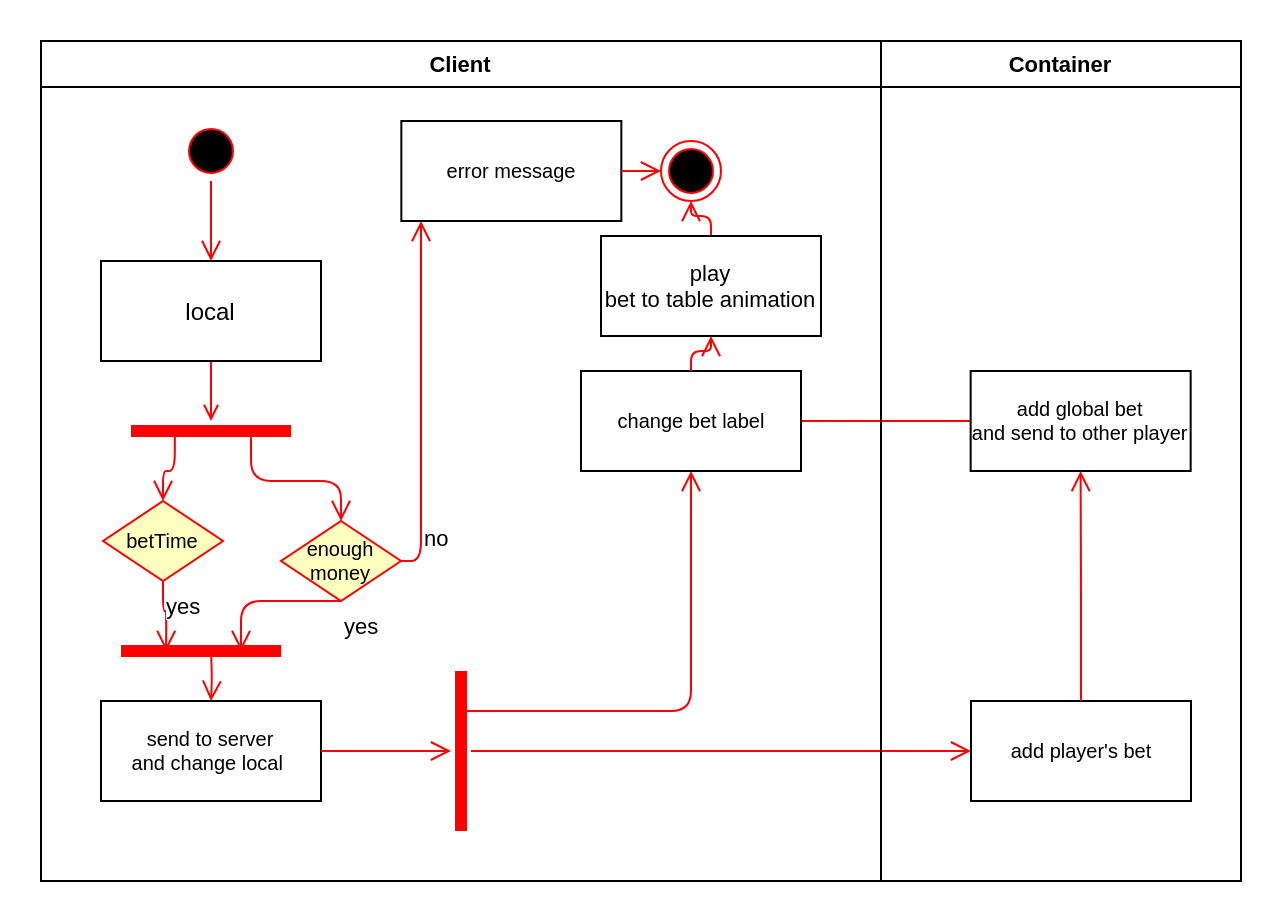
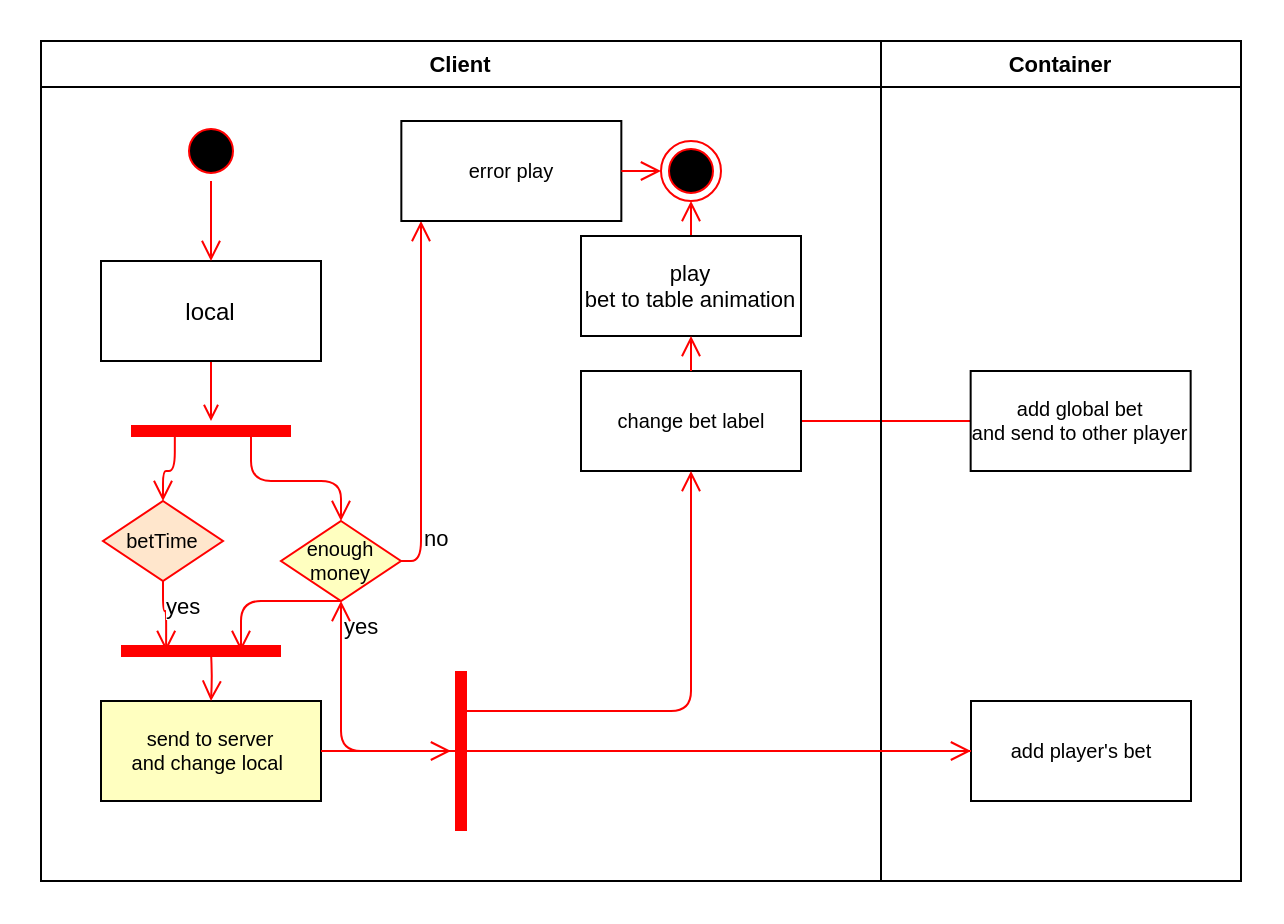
  <mxCell id="0" />
  <mxCell id="1" parent="0" />
  <mxCell id="2" value="" style="edgeStyle=orthogonalEdgeStyle;html=1;verticalAlign=bottom;endArrow=open;endSize=8;strokeColor=#ff0000;fontSize=10;entryX=0;entryY=0.5;entryDx=0;entryDy=0;" edge="1" source="23" parent="1" target="31"><mxGeometry relative="1" as="geometry"><mxPoint x="250" y="375" as="targetPoint" /><mxPoint x="220.095" y="355.048" as="sourcePoint" /><Array as="points" /></mxGeometry></mxCell>
  <mxCell id="3" style="edgeStyle=orthogonalEdgeStyle;orthogonalLoop=1;jettySize=auto;html=1;endArrow=none;endSize=8;strokeColor=#ff0000;fontSize=10;align=left;" edge="1" parent="1" source="32" target="25"><mxGeometry relative="1" as="geometry" /></mxCell>
  <mxCell id="4" value="Client" style="swimlane;fillColor=#ffffff;gradientColor=none;fontSize=11;align=center;html=0;" vertex="1" parent="1"><mxGeometry x="20" y="20" width="420" height="420" as="geometry" /></mxCell>
  <mxCell id="5" value="" style="endArrow=open;strokeColor=#FF0000;endFill=1;rounded=0;" parent="4" source="7" edge="1"><mxGeometry relative="1" as="geometry"><mxPoint x="85" y="190" as="targetPoint" /></mxGeometry></mxCell>
  <mxCell id="6" value="" style="ellipse;shape=startState;fillColor=#000000;strokeColor=#ff0000;" parent="4" vertex="1"><mxGeometry x="70" y="40" width="30" height="30" as="geometry" /></mxCell>
  <mxCell id="7" value="local" style="" parent="4" vertex="1"><mxGeometry x="30" y="110" width="110" height="50" as="geometry" /></mxCell>
  <mxCell id="8" value="" style="edgeStyle=elbowEdgeStyle;elbow=horizontal;verticalAlign=bottom;endArrow=open;endSize=8;strokeColor=#FF0000;endFill=1;rounded=0;" parent="4" source="6" target="7" edge="1"><mxGeometry x="70" y="40" as="geometry"><mxPoint x="85" y="110" as="targetPoint" /></mxGeometry></mxCell>
- <mxCell id="9" value="send to server&#10;and change local " style="fontSize=10;" parent="4" vertex="1"><mxGeometry x="30" y="330" width="110" height="50" as="geometry" /></mxCell>
- <mxCell id="10" value="betTime" style="rhombus;fillColor=#ffffc0;strokeColor=#ff0000;fontSize=10;align=center;fontStyle=0;horizontal=1;verticalAlign=middle;" vertex="1" parent="4"><mxGeometry x="31" y="230" width="60" height="40" as="geometry" /></mxCell>
+ <mxCell id="9" value="send to server&#10;and change local " style="fontSize=10;fillColor=#ffffc0;" parent="4" vertex="1"><mxGeometry x="30" y="330" width="110" height="50" as="geometry" /></mxCell>
+ <mxCell id="10" value="betTime" style="rhombus;fillColor=#ffe6cc;strokeColor=#ff0000;fontSize=10;align=center;fontStyle=0;horizontal=1;verticalAlign=middle;" vertex="1" parent="4"><mxGeometry x="31" y="230" width="60" height="40" as="geometry" /></mxCell>
  <mxCell id="11" value="" style="shape=line;html=1;strokeWidth=6;strokeColor=#ff0000;" vertex="1" parent="4"><mxGeometry x="45" y="190" width="80" height="10" as="geometry" /></mxCell>
  <mxCell id="12" value="" style="edgeStyle=orthogonalEdgeStyle;html=1;verticalAlign=bottom;endArrow=open;endSize=8;strokeColor=#ff0000;entryX=0.5;entryY=0;entryDx=0;entryDy=0;exitX=0.274;exitY=0.621;exitDx=0;exitDy=0;exitPerimeter=0;" edge="1" source="11" parent="4" target="10"><mxGeometry relative="1" as="geometry"><mxPoint x="121" y="270" as="targetPoint" /></mxGeometry></mxCell>
  <mxCell id="13" value="enough&#10;money" style="rhombus;fillColor=#ffffc0;strokeColor=#ff0000;fontSize=10;" vertex="1" parent="4"><mxGeometry x="120" y="240" width="60" height="40" as="geometry" /></mxCell>
  <mxCell id="14" value="no" style="edgeStyle=orthogonalEdgeStyle;html=1;align=left;verticalAlign=bottom;endArrow=open;endSize=8;strokeColor=#ff0000;" edge="1" source="13" parent="4" target="20"><mxGeometry x="-0.872" relative="1" as="geometry"><mxPoint x="221.167" y="145" as="targetPoint" /><Array as="points"><mxPoint x="190" y="260" /></Array><mxPoint as="offset" /></mxGeometry></mxCell>
  <mxCell id="15" value="yes" style="edgeStyle=orthogonalEdgeStyle;html=1;align=left;verticalAlign=top;endArrow=open;endSize=8;strokeColor=#ff0000;entryX=0.75;entryY=0.5;entryDx=0;entryDy=0;entryPerimeter=0;" edge="1" source="13" parent="4" target="16"><mxGeometry x="-1" relative="1" as="geometry"><mxPoint x="111" y="300" as="targetPoint" /><Array as="points"><mxPoint x="150" y="280" /><mxPoint x="100" y="280" /></Array></mxGeometry></mxCell>
  <mxCell id="16" value="" style="shape=line;html=1;strokeWidth=6;strokeColor=#ff0000;" vertex="1" parent="4"><mxGeometry x="40" y="300" width="80" height="10" as="geometry" /></mxCell>
  <mxCell id="17" value="" style="edgeStyle=orthogonalEdgeStyle;html=1;verticalAlign=bottom;endArrow=open;endSize=8;strokeColor=#ff0000;" edge="1" parent="4" target="9"><mxGeometry relative="1" as="geometry"><mxPoint x="121" y="375" as="targetPoint" /><mxPoint x="85" y="305" as="sourcePoint" /></mxGeometry></mxCell>
  <mxCell id="18" value="yes" style="edgeStyle=orthogonalEdgeStyle;html=1;align=left;verticalAlign=top;endArrow=open;endSize=8;strokeColor=#ff0000;entryX=0.282;entryY=0.5;entryDx=0;entryDy=0;entryPerimeter=0;" edge="1" source="10" parent="4" target="16"><mxGeometry x="-1" relative="1" as="geometry"><mxPoint x="61" y="300" as="targetPoint" /></mxGeometry></mxCell>
  <mxCell id="19" value="" style="edgeStyle=orthogonalEdgeStyle;html=1;verticalAlign=bottom;endArrow=open;endSize=8;strokeColor=#ff0000;exitX=0.75;exitY=0.5;exitDx=0;exitDy=0;exitPerimeter=0;" edge="1" parent="4" source="11" target="13"><mxGeometry relative="1" as="geometry"><mxPoint x="70.857" y="240.143" as="targetPoint" /><mxPoint x="68.571" y="205.286" as="sourcePoint" /></mxGeometry></mxCell>
- <mxCell id="20" value="error message" style="html=1;fillColor=#ffffff;gradientColor=none;fontSize=10;align=center;" vertex="1" parent="4"><mxGeometry x="180.167" y="40" width="110" height="50" as="geometry" /></mxCell>
+ <mxCell id="20" value="error play" style="html=1;fillColor=#ffffff;gradientColor=none;fontSize=10;align=center;" vertex="1" parent="4"><mxGeometry x="180.167" y="40" width="110" height="50" as="geometry" /></mxCell>
  <mxCell id="21" value="" style="ellipse;html=1;shape=endState;fillColor=#000000;strokeColor=#ff0000;fontSize=10;align=center;" vertex="1" parent="4"><mxGeometry x="310" y="50" width="30" height="30" as="geometry" /></mxCell>
  <mxCell id="22" value="" style="edgeStyle=orthogonalEdgeStyle;html=1;verticalAlign=bottom;endArrow=open;endSize=8;strokeColor=#ff0000;fontSize=10;align=left;" edge="1" source="27" parent="4" target="21"><mxGeometry relative="1" as="geometry"><mxPoint x="330" y="110" as="targetPoint" /><mxPoint x="230" y="310" as="sourcePoint" /></mxGeometry></mxCell>
  <mxCell id="23" value="" style="shape=line;html=1;strokeWidth=6;strokeColor=#ff0000;fillColor=#ffffff;gradientColor=none;fontSize=10;align=center;rotation=-90;" vertex="1" parent="4"><mxGeometry x="170" y="350" width="80" height="10" as="geometry" /></mxCell>
  <mxCell id="24" value="" style="edgeStyle=orthogonalEdgeStyle;html=1;verticalAlign=bottom;endArrow=open;endSize=8;strokeColor=#ff0000;fontSize=10;exitX=1;exitY=0.5;exitDx=0;exitDy=0;" edge="1" parent="4" source="9" target="23"><mxGeometry relative="1" as="geometry"><mxPoint x="559.862" y="354.759" as="targetPoint" /><mxPoint x="139.862" y="354.759" as="sourcePoint" /><Array as="points" /></mxGeometry></mxCell>
  <mxCell id="25" value="change bet label" style="html=1;fillColor=#ffffff;gradientColor=none;fontSize=10;align=center;" vertex="1" parent="4"><mxGeometry x="270" y="165" width="110" height="50" as="geometry" /></mxCell>
  <mxCell id="26" value="" style="edgeStyle=orthogonalEdgeStyle;html=1;verticalAlign=bottom;endArrow=open;endSize=8;strokeColor=#ff0000;fontSize=10;align=left;exitX=0.75;exitY=0.5;exitDx=0;exitDy=0;exitPerimeter=0;" edge="1" parent="4" source="23" target="25"><mxGeometry relative="1" as="geometry"><mxPoint x="240.0" y="220" as="targetPoint" /><mxPoint x="210.207" y="334.759" as="sourcePoint" /></mxGeometry></mxCell>
- <mxCell id="27" value="play &#10;bet to table animation" style="fillColor=#ffffff;gradientColor=none;fontSize=11;align=center;" vertex="1" parent="4"><mxGeometry x="280" y="97.5" width="110" height="50" as="geometry" /></mxCell>
+ <mxCell id="27" value="play &#10;bet to table animation" style="fillColor=#ffffff;gradientColor=none;fontSize=11;align=center;" vertex="1" parent="4"><mxGeometry x="270" y="97.5" width="110" height="50" as="geometry" /></mxCell>
  <mxCell id="28" value="" style="edgeStyle=orthogonalEdgeStyle;html=1;verticalAlign=bottom;endArrow=open;endSize=8;strokeColor=#ff0000;fontSize=10;align=left;" edge="1" parent="4" source="25" target="27"><mxGeometry relative="1" as="geometry"><mxPoint x="325" y="80" as="targetPoint" /><mxPoint x="325" y="165" as="sourcePoint" /></mxGeometry></mxCell>
  <mxCell id="29" style="edgeStyle=orthogonalEdgeStyle;rounded=1;orthogonalLoop=1;jettySize=auto;html=1;fontSize=11;align=left;verticalAlign=bottom;strokeColor=#ff0000;endArrow=open;endSize=8;" edge="1" parent="4" source="20" target="21"><mxGeometry relative="1" as="geometry" /></mxCell>
  <mxCell id="30" value="Container" style="swimlane;fillColor=#ffffff;gradientColor=none;fontSize=11;align=center;html=0;" vertex="1" parent="1"><mxGeometry x="440" y="20" width="180" height="420" as="geometry" /></mxCell>
  <mxCell id="31" value="add player's bet" style="html=1;fillColor=#ffffff;gradientColor=none;fontSize=10;align=center;" vertex="1" parent="30"><mxGeometry x="45" y="330" width="110" height="50" as="geometry" /></mxCell>
  <mxCell id="32" value="add global bet&#10;and send to other player" style="fillColor=#ffffff;gradientColor=none;fontSize=10;align=center;" vertex="1" parent="30"><mxGeometry x="44.833" y="165" width="110" height="50" as="geometry" /></mxCell>
- <mxCell id="33" style="edgeStyle=orthogonalEdgeStyle;orthogonalLoop=1;jettySize=auto;html=1;endArrow=open;endSize=8;strokeColor=#ff0000;align=left;" edge="1" parent="30" source="31" target="32"><mxGeometry relative="1" as="geometry"><mxPoint x="72.833" y="305" as="sourcePoint" /></mxGeometry></mxCell>
+ <mxCell id="33" style="edgeStyle=orthogonalEdgeStyle;orthogonalLoop=1;jettySize=auto;html=1;endArrow=open;endSize=8;strokeColor=#ff0000;align=left;" edge="1" parent="30" source="31" target="13"><mxGeometry relative="1" as="geometry"><mxPoint x="72.833" y="305" as="sourcePoint" /></mxGeometry></mxCell>
